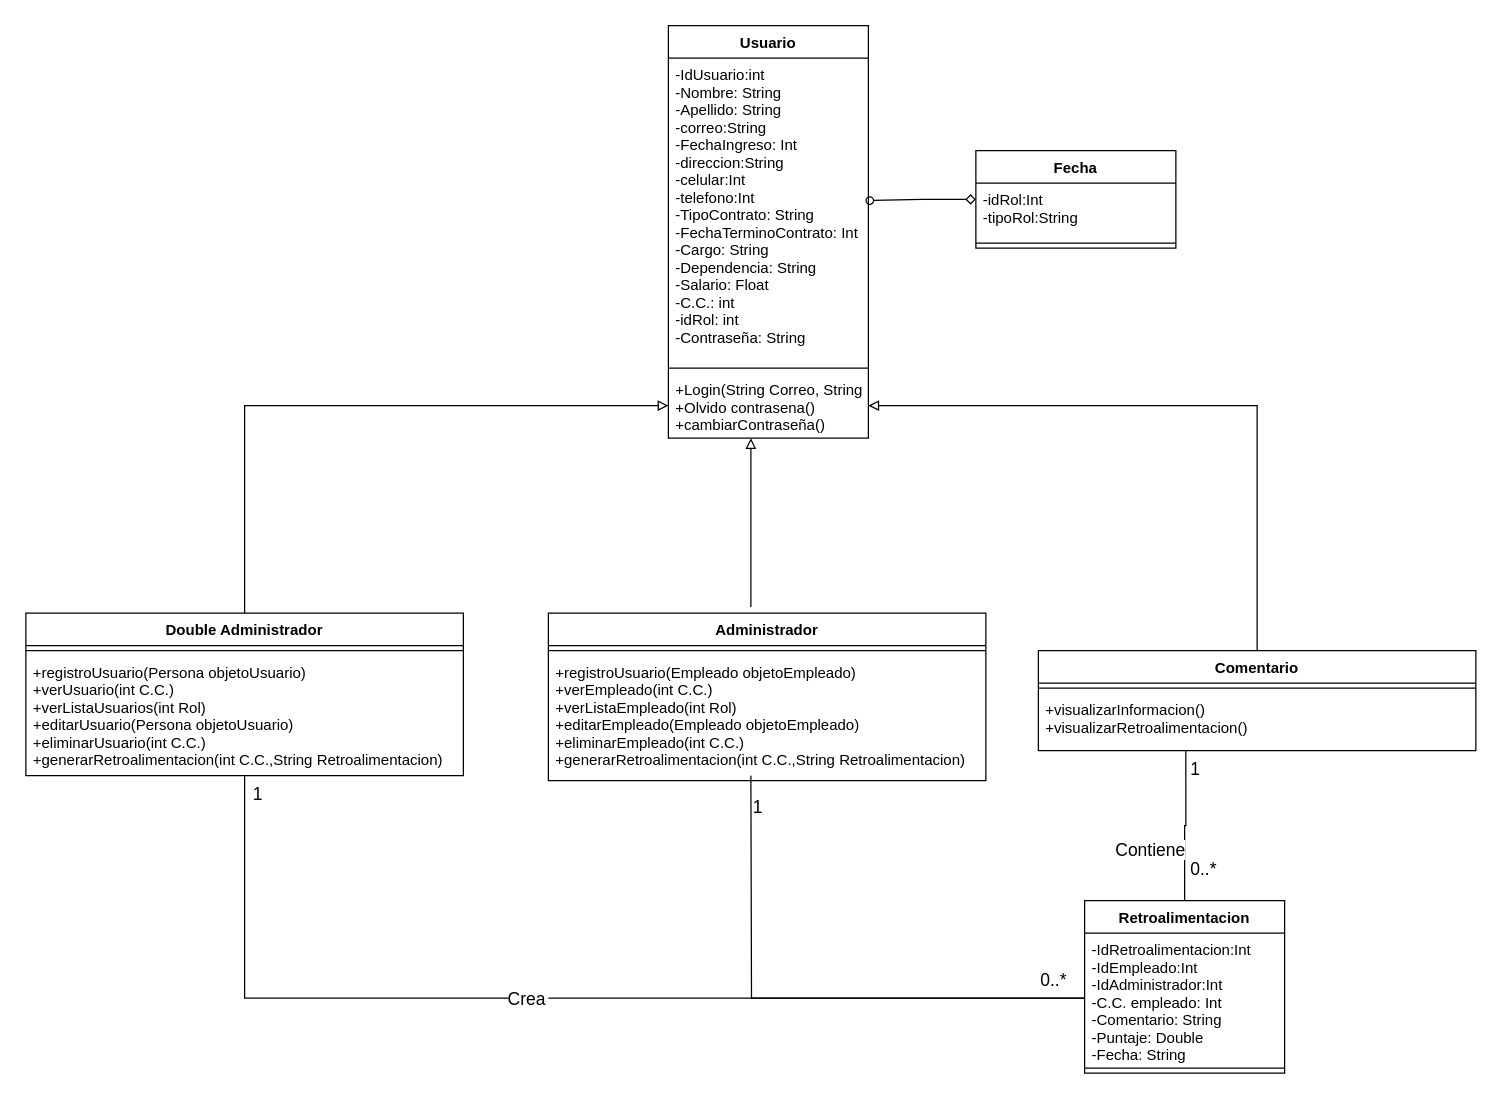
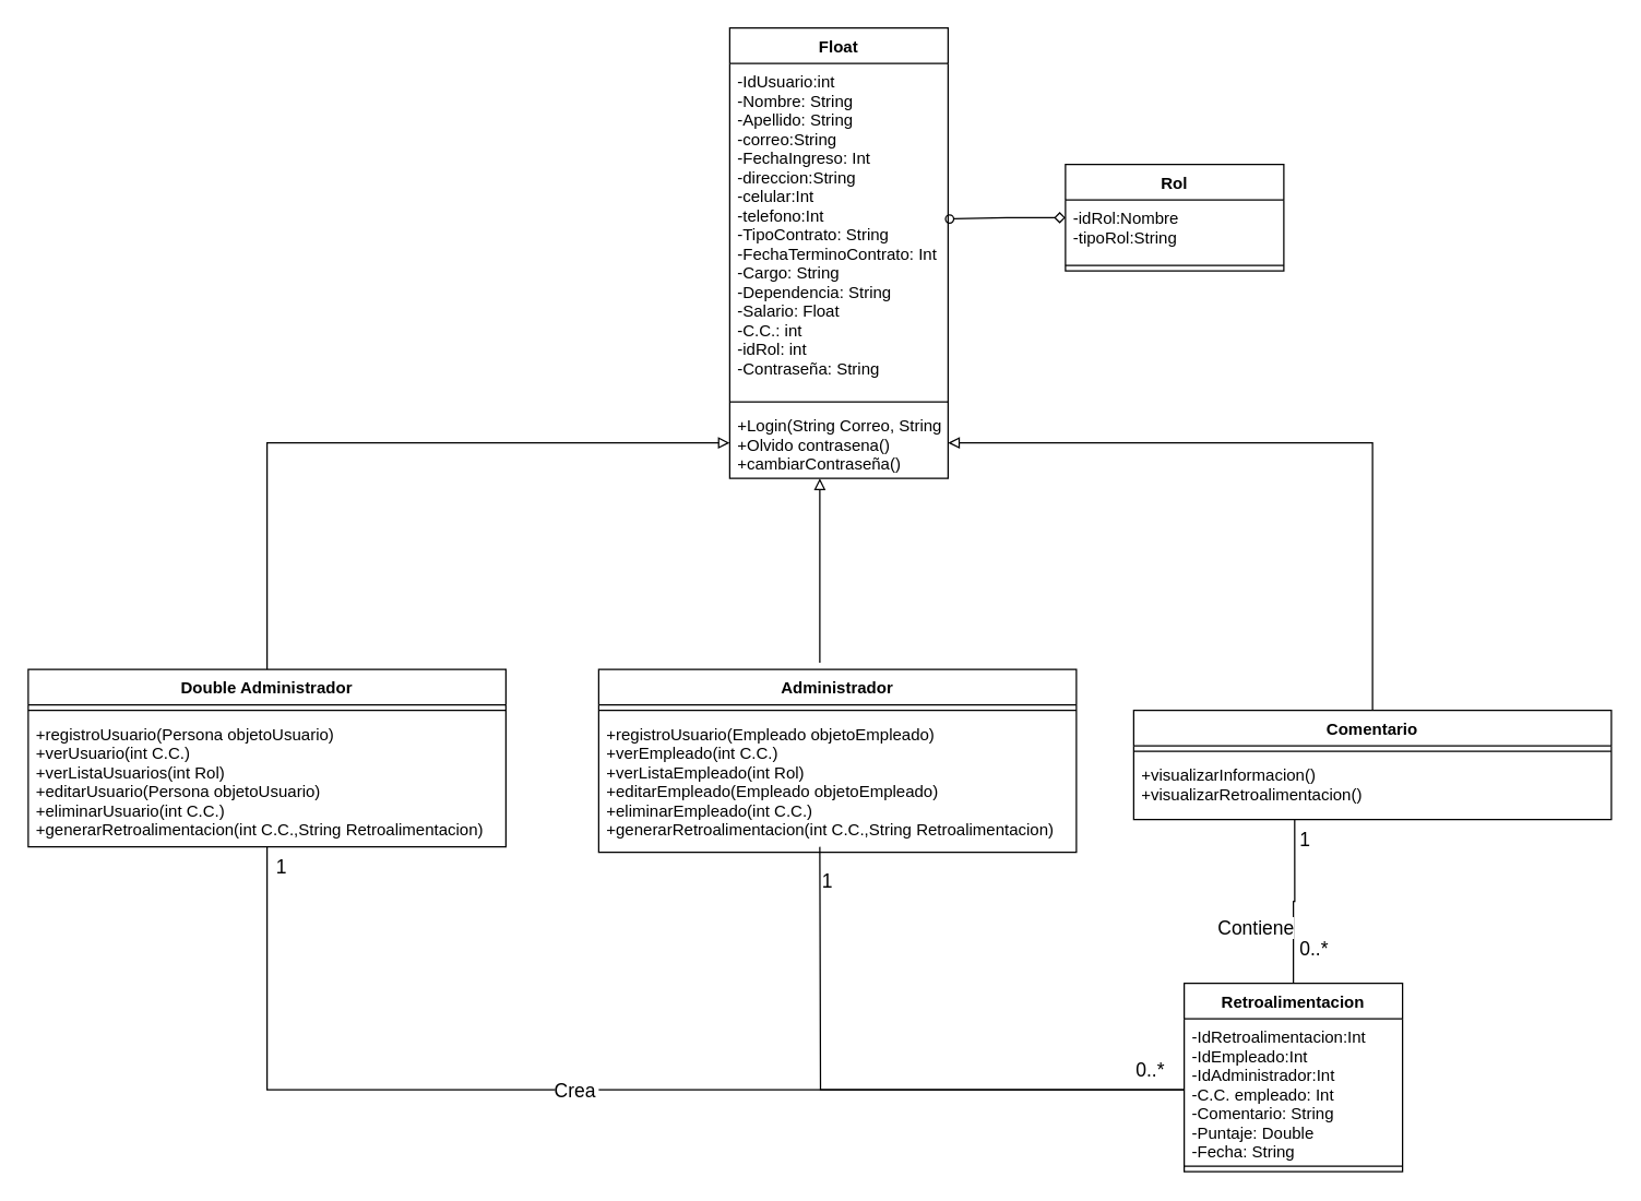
  <mxCell id="0" />
  <mxCell id="1" parent="0" />
- <mxCell id="2" value="Usuario" style="swimlane;fontStyle=1;align=center;verticalAlign=top;childLayout=stackLayout;horizontal=1;startSize=26;horizontalStack=0;resizeParent=1;resizeParentMax=0;resizeLast=0;collapsible=1;marginBottom=0;" vertex="1" parent="1"><mxGeometry x="534" y="20" width="160" height="330" as="geometry" /></mxCell>
+ <mxCell id="2" value="Float" style="swimlane;fontStyle=1;align=center;verticalAlign=top;childLayout=stackLayout;horizontal=1;startSize=26;horizontalStack=0;resizeParent=1;resizeParentMax=0;resizeLast=0;collapsible=1;marginBottom=0;" vertex="1" parent="1"><mxGeometry x="534" y="20" width="160" height="330" as="geometry" /></mxCell>
  <mxCell id="3" value="-IdUsuario:int&#10;-Nombre: String&#10;-Apellido: String&#10;-correo:String&#10;-FechaIngreso: Int&#10;-direccion:String&#10;-celular:Int&#10;-telefono:Int&#10;-TipoContrato: String&#10;-FechaTerminoContrato: Int&#10;-Cargo: String&#10;-Dependencia: String&#10;-Salario: Float&#10;-C.C.: int&#10;-idRol: int&#10;-Contraseña: String" style="text;strokeColor=none;fillColor=none;align=left;verticalAlign=top;spacingLeft=4;spacingRight=4;overflow=hidden;rotatable=0;points=[[0,0.5],[1,0.5]];portConstraint=eastwest;" vertex="1" parent="2"><mxGeometry y="26" width="160" height="244" as="geometry" /></mxCell>
  <mxCell id="4" value="" style="line;strokeWidth=1;fillColor=none;align=left;verticalAlign=middle;spacingTop=-1;spacingLeft=3;spacingRight=3;rotatable=0;labelPosition=right;points=[];portConstraint=eastwest;" vertex="1" parent="2"><mxGeometry y="270" width="160" height="8" as="geometry" /></mxCell>
  <mxCell id="5" value="+Login(String Correo, String Contraseña)&#10;+Olvido contrasena()&#10;+cambiarContraseña()" style="text;strokeColor=none;fillColor=none;align=left;verticalAlign=top;spacingLeft=4;spacingRight=4;overflow=hidden;rotatable=0;points=[[0,0.5],[1,0.5]];portConstraint=eastwest;" vertex="1" parent="2"><mxGeometry y="278" width="160" height="52" as="geometry" /></mxCell>
  <mxCell id="6" style="edgeStyle=orthogonalEdgeStyle;rounded=0;orthogonalLoop=1;jettySize=auto;html=1;exitX=0.5;exitY=0;exitDx=0;exitDy=0;entryX=0;entryY=0.5;entryDx=0;entryDy=0;endArrow=block;endFill=0;" edge="1" parent="1" source="8" target="5"><mxGeometry relative="1" as="geometry" /></mxCell>
  <mxCell id="7" value="Crea" style="edgeStyle=orthogonalEdgeStyle;rounded=0;orthogonalLoop=1;jettySize=auto;entryX=0;entryY=0.5;entryDx=0;entryDy=0;endArrow=none;endFill=0;fontFamily=Helvetica;fontSize=14;" edge="1" parent="1" source="8" target="15"><mxGeometry x="-0.046" relative="1" as="geometry"><mxPoint x="-1" as="offset" /></mxGeometry></mxCell>
  <mxCell id="8" value="Double Administrador" style="swimlane;fontStyle=1;align=center;verticalAlign=top;childLayout=stackLayout;horizontal=1;startSize=26;horizontalStack=0;resizeParent=1;resizeParentMax=0;resizeLast=0;collapsible=1;marginBottom=0;" vertex="1" parent="1"><mxGeometry x="20" y="490" width="350" height="130" as="geometry" /></mxCell>
  <mxCell id="9" value="" style="line;strokeWidth=1;fillColor=none;align=left;verticalAlign=middle;spacingTop=-1;spacingLeft=3;spacingRight=3;rotatable=0;labelPosition=right;points=[];portConstraint=eastwest;" vertex="1" parent="8"><mxGeometry y="26" width="350" height="8" as="geometry" /></mxCell>
  <mxCell id="10" value="+registroUsuario(Persona objetoUsuario)&#10;+verUsuario(int C.C.)&#10;+verListaUsuarios(int Rol)&#10;+editarUsuario(Persona objetoUsuario)&#10;+eliminarUsuario(int C.C.)&#10;+generarRetroalimentacion(int C.C.,String Retroalimentacion)" style="text;strokeColor=none;fillColor=none;align=left;verticalAlign=top;spacingLeft=4;spacingRight=4;overflow=hidden;rotatable=0;points=[[0,0.5],[1,0.5]];portConstraint=eastwest;" vertex="1" parent="8"><mxGeometry y="34" width="350" height="96" as="geometry" /></mxCell>
  <mxCell id="11" style="edgeStyle=orthogonalEdgeStyle;rounded=0;orthogonalLoop=1;jettySize=auto;html=1;exitX=0.5;exitY=0;exitDx=0;exitDy=0;entryX=1;entryY=0.5;entryDx=0;entryDy=0;endArrow=block;endFill=0;" edge="1" parent="1" source="25" target="5"><mxGeometry relative="1" as="geometry"><mxPoint x="1015" y="490" as="sourcePoint" /></mxGeometry></mxCell>
  <mxCell id="12" style="edgeStyle=orthogonalEdgeStyle;rounded=0;orthogonalLoop=1;jettySize=auto;html=1;endArrow=block;endFill=0;" edge="1" parent="1" target="5"><mxGeometry relative="1" as="geometry"><mxPoint x="614" y="360" as="targetPoint" /><mxPoint x="600" y="485" as="sourcePoint" /><Array as="points"><mxPoint x="600" y="450" /><mxPoint x="600" y="450" /></Array></mxGeometry></mxCell>
  <mxCell id="13" style="edgeStyle=orthogonalEdgeStyle;rounded=0;orthogonalLoop=1;jettySize=auto;html=0;entryX=0.337;entryY=1.001;entryDx=0;entryDy=0;entryPerimeter=0;fontFamily=Helvetica;fontSize=14;endArrow=none;endFill=0;" edge="1" parent="1" source="14" target="27"><mxGeometry relative="1" as="geometry" /></mxCell>
  <mxCell id="14" value="Retroalimentacion" style="swimlane;fontStyle=1;align=center;verticalAlign=top;childLayout=stackLayout;horizontal=1;startSize=26;horizontalStack=0;resizeParent=1;resizeParentMax=0;resizeLast=0;collapsible=1;marginBottom=0;" vertex="1" parent="1"><mxGeometry x="867" y="720" width="160" height="138" as="geometry" /></mxCell>
  <mxCell id="15" value="-IdRetroalimentacion:Int&#10;-IdEmpleado:Int&#10;-IdAdministrador:Int&#10;-C.C. empleado: Int&#10;-Comentario: String&#10;-Puntaje: Double&#10;-Fecha: String" style="text;strokeColor=none;fillColor=none;align=left;verticalAlign=top;spacingLeft=4;spacingRight=4;overflow=hidden;rotatable=0;points=[[0,0.5],[1,0.5]];portConstraint=eastwest;" vertex="1" parent="14"><mxGeometry y="26" width="160" height="104" as="geometry" /></mxCell>
  <mxCell id="16" value="" style="line;strokeWidth=1;fillColor=none;align=left;verticalAlign=middle;spacingTop=-1;spacingLeft=3;spacingRight=3;rotatable=0;labelPosition=right;points=[];portConstraint=eastwest;" vertex="1" parent="14"><mxGeometry y="130" width="160" height="8" as="geometry" /></mxCell>
  <mxCell id="17" style="edgeStyle=orthogonalEdgeStyle;rounded=0;orthogonalLoop=1;jettySize=auto;html=1;entryX=1.007;entryY=0.467;entryDx=0;entryDy=0;entryPerimeter=0;endArrow=oval;endFill=0;startArrow=diamond;startFill=0;" edge="1" parent="1" source="18" target="3"><mxGeometry relative="1" as="geometry" /></mxCell>
- <mxCell id="18" value="Fecha" style="swimlane;fontStyle=1;align=center;verticalAlign=top;childLayout=stackLayout;horizontal=1;startSize=26;horizontalStack=0;resizeParent=1;resizeParentMax=0;resizeLast=0;collapsible=1;marginBottom=0;" vertex="1" parent="1"><mxGeometry x="780" y="120" width="160" height="78" as="geometry" /></mxCell>
- <mxCell id="19" value="-idRol:Int&#10;-tipoRol:String" style="text;strokeColor=none;fillColor=none;align=left;verticalAlign=top;spacingLeft=4;spacingRight=4;overflow=hidden;rotatable=0;points=[[0,0.5],[1,0.5]];portConstraint=eastwest;" vertex="1" parent="18"><mxGeometry y="26" width="160" height="44" as="geometry" /></mxCell>
+ <mxCell id="18" value="Rol" style="swimlane;fontStyle=1;align=center;verticalAlign=top;childLayout=stackLayout;horizontal=1;startSize=26;horizontalStack=0;resizeParent=1;resizeParentMax=0;resizeLast=0;collapsible=1;marginBottom=0;" vertex="1" parent="1"><mxGeometry x="780" y="120" width="160" height="78" as="geometry" /></mxCell>
+ <mxCell id="19" value="-idRol:Nombre&#10;-tipoRol:String" style="text;strokeColor=none;fillColor=none;align=left;verticalAlign=top;spacingLeft=4;spacingRight=4;overflow=hidden;rotatable=0;points=[[0,0.5],[1,0.5]];portConstraint=eastwest;" vertex="1" parent="18"><mxGeometry y="26" width="160" height="44" as="geometry" /></mxCell>
  <mxCell id="20" value="" style="line;strokeWidth=1;fillColor=none;align=left;verticalAlign=middle;spacingTop=-1;spacingLeft=3;spacingRight=3;rotatable=0;labelPosition=right;points=[];portConstraint=eastwest;" vertex="1" parent="18"><mxGeometry y="70" width="160" height="8" as="geometry" /></mxCell>
  <mxCell id="21" style="edgeStyle=orthogonalEdgeStyle;rounded=0;orthogonalLoop=1;jettySize=auto;html=1;endArrow=none;endFill=0;" edge="1" parent="1" source="15"><mxGeometry relative="1" as="geometry"><mxPoint x="600" y="620" as="targetPoint" /></mxGeometry></mxCell>
  <mxCell id="22" value="&lt;span style=&quot;color: rgb(0, 0, 0); font-family: helvetica; font-size: 14px; font-style: normal; font-weight: 400; letter-spacing: normal; text-align: center; text-indent: 0px; text-transform: none; word-spacing: 0px; background-color: rgb(255, 255, 255); display: inline; float: none;&quot;&gt;1&lt;/span&gt;" style="text;whiteSpace=wrap;html=1;fontSize=14;fontFamily=Helvetica;" vertex="1" parent="1"><mxGeometry y="620" width="50" height="40" as="geometry" x="200" /></mxCell>
  <mxCell id="23" value="&lt;span style=&quot;color: rgb(0, 0, 0); font-family: helvetica; font-size: 14px; font-style: normal; font-weight: 400; letter-spacing: normal; text-align: center; text-indent: 0px; text-transform: none; word-spacing: 0px; background-color: rgb(255, 255, 255); display: inline; float: none;&quot;&gt;0..*&lt;/span&gt;" style="text;whiteSpace=wrap;html=1;fontSize=14;fontFamily=Helvetica;" vertex="1" parent="1"><mxGeometry x="830" y="769" width="50" height="40" as="geometry" /></mxCell>
  <mxCell id="24" value="&lt;span style=&quot;color: rgb(0 , 0 , 0) ; font-family: &amp;#34;helvetica&amp;#34; ; font-size: 14px ; font-style: normal ; font-weight: 400 ; letter-spacing: normal ; text-align: center ; text-indent: 0px ; text-transform: none ; word-spacing: 0px ; background-color: rgb(255 , 255 , 255) ; display: inline ; float: none&quot;&gt;1&lt;/span&gt;" style="text;whiteSpace=wrap;html=1;fontSize=14;fontFamily=Helvetica;" vertex="1" parent="1"><mxGeometry x="600" y="630" width="50" height="40" as="geometry" /></mxCell>
  <mxCell id="25" value="Comentario" style="swimlane;fontStyle=1;align=center;verticalAlign=top;childLayout=stackLayout;horizontal=1;startSize=26;horizontalStack=0;resizeParent=1;resizeParentMax=0;resizeLast=0;collapsible=1;marginBottom=0;" vertex="1" parent="1"><mxGeometry x="830" y="520" width="350" height="80" as="geometry" /></mxCell>
  <mxCell id="26" value="" style="line;strokeWidth=1;fillColor=none;align=left;verticalAlign=middle;spacingTop=-1;spacingLeft=3;spacingRight=3;rotatable=0;labelPosition=right;points=[];portConstraint=eastwest;" vertex="1" parent="25"><mxGeometry y="26" width="350" height="8" as="geometry" /></mxCell>
  <mxCell id="27" value="+visualizarInformacion()&#10;+visualizarRetroalimentacion()" style="text;strokeColor=none;fillColor=none;align=left;verticalAlign=top;spacingLeft=4;spacingRight=4;overflow=hidden;rotatable=0;points=[[0,0.5],[1,0.5]];portConstraint=eastwest;" vertex="1" parent="25"><mxGeometry y="34" width="350" height="46" as="geometry" /></mxCell>
  <mxCell id="28" value="Administrador" style="swimlane;fontStyle=1;align=center;verticalAlign=top;childLayout=stackLayout;horizontal=1;startSize=26;horizontalStack=0;resizeParent=1;resizeParentMax=0;resizeLast=0;collapsible=1;marginBottom=0;" vertex="1" parent="1"><mxGeometry x="438" y="490" width="350" height="134" as="geometry" /></mxCell>
  <mxCell id="29" value="" style="line;strokeWidth=1;fillColor=none;align=left;verticalAlign=middle;spacingTop=-1;spacingLeft=3;spacingRight=3;rotatable=0;labelPosition=right;points=[];portConstraint=eastwest;" vertex="1" parent="28"><mxGeometry y="26" width="350" height="8" as="geometry" /></mxCell>
  <mxCell id="30" value="+registroUsuario(Empleado objetoEmpleado)&#10;+verEmpleado(int C.C.)&#10;+verListaEmpleado(int Rol)&#10;+editarEmpleado(Empleado objetoEmpleado)&#10;+eliminarEmpleado(int C.C.)&#10;+generarRetroalimentacion(int C.C.,String Retroalimentacion)" style="text;strokeColor=none;fillColor=none;align=left;verticalAlign=top;spacingLeft=4;spacingRight=4;overflow=hidden;rotatable=0;points=[[0,0.5],[1,0.5]];portConstraint=eastwest;" vertex="1" parent="28"><mxGeometry y="34" width="350" height="100" as="geometry" /></mxCell>
  <mxCell id="31" value="&lt;span style=&quot;color: rgb(0, 0, 0); font-family: helvetica; font-size: 14px; font-style: normal; font-weight: 400; letter-spacing: normal; text-align: center; text-indent: 0px; text-transform: none; word-spacing: 0px; background-color: rgb(255, 255, 255); display: inline; float: none;&quot;&gt;0..*&lt;/span&gt;" style="text;whiteSpace=wrap;html=1;fontSize=14;fontFamily=Helvetica;" vertex="1" parent="1"><mxGeometry x="950" y="680" width="50" height="40" as="geometry" /></mxCell>
  <mxCell id="32" value="&lt;span style=&quot;color: rgb(0 , 0 , 0) ; font-family: &amp;#34;helvetica&amp;#34; ; font-size: 14px ; font-style: normal ; font-weight: 400 ; letter-spacing: normal ; text-align: center ; text-indent: 0px ; text-transform: none ; word-spacing: 0px ; background-color: rgb(255 , 255 , 255) ; display: inline ; float: none&quot;&gt;1&lt;/span&gt;" style="text;whiteSpace=wrap;html=1;fontSize=14;fontFamily=Helvetica;" vertex="1" parent="1"><mxGeometry x="950" y="600" width="50" height="40" as="geometry" /></mxCell>
  <mxCell id="33" value="&lt;span style=&quot;color: rgb(0 , 0 , 0) ; font-family: &amp;#34;helvetica&amp;#34; ; font-size: 14px ; font-style: normal ; font-weight: 400 ; letter-spacing: normal ; text-align: center ; text-indent: 0px ; text-transform: none ; word-spacing: 0px ; background-color: rgb(255 , 255 , 255) ; display: inline ; float: none&quot;&gt;Contiene&lt;/span&gt;" style="text;whiteSpace=wrap;html=1;fontSize=14;fontFamily=Helvetica;" vertex="1" parent="1"><mxGeometry x="890" y="665" width="50" height="40" as="geometry" /></mxCell>
